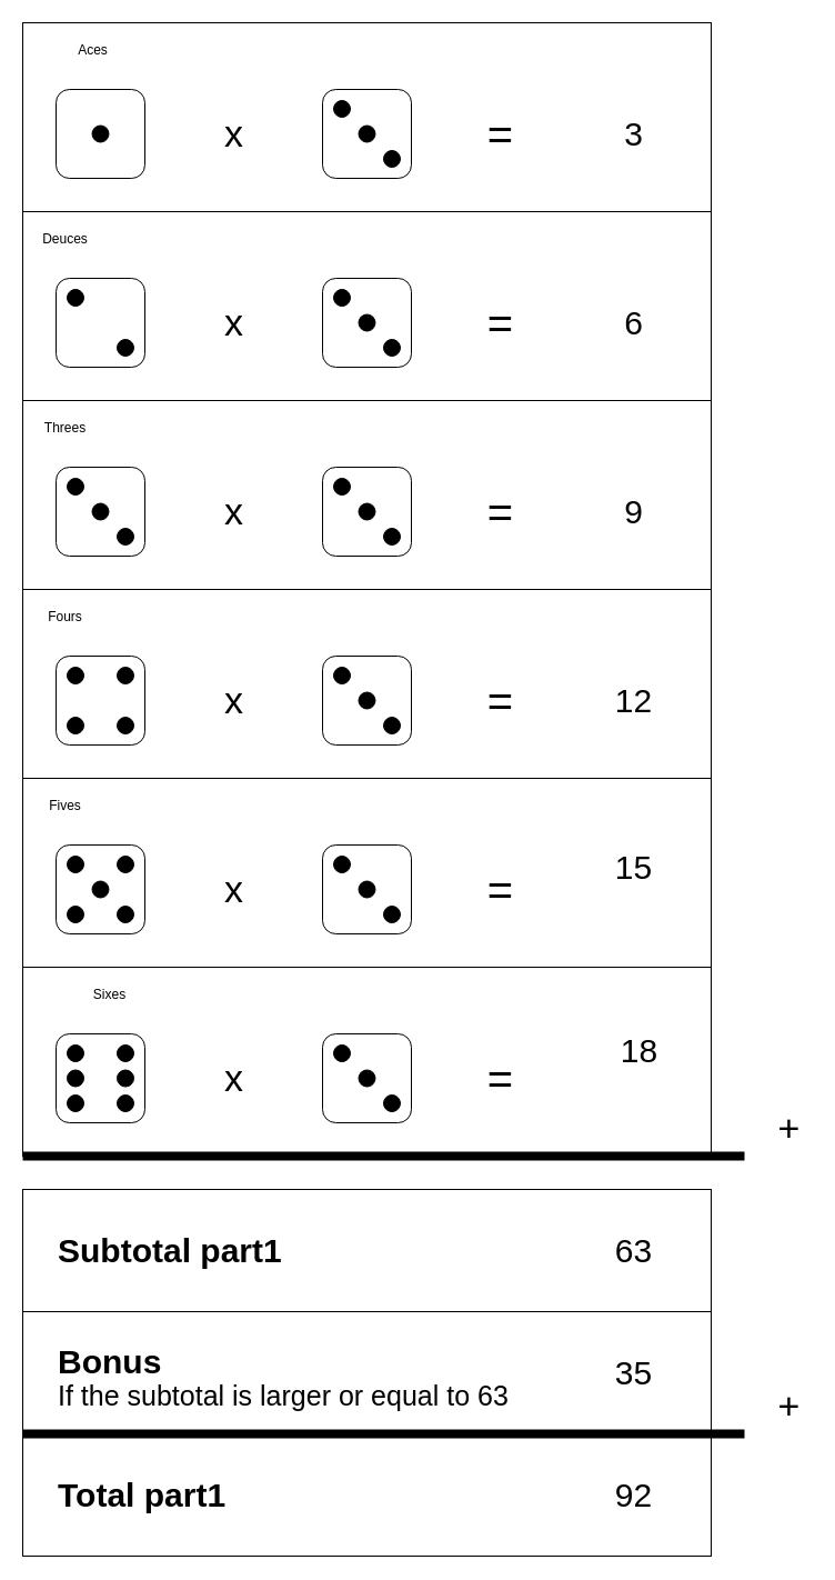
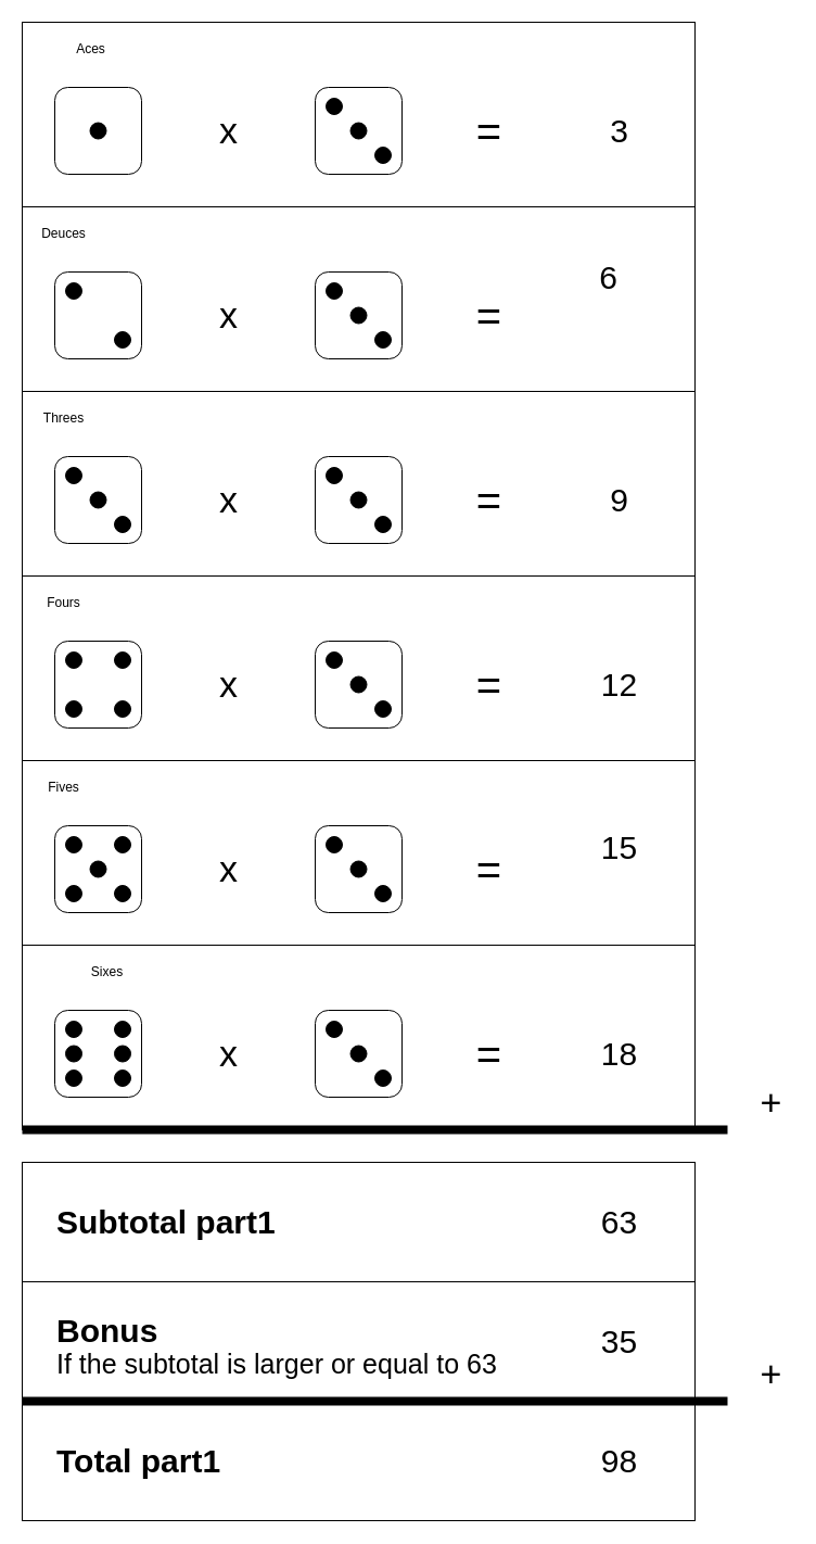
  <mxCell id="0" />
  <mxCell id="1" parent="0" />
  <mxCell id="2" value="" style="group" vertex="1" connectable="0" parent="1"><mxGeometry x="20" y="20" width="620" height="170" as="geometry" /></mxCell>
  <mxCell id="3" value="" style="rounded=0;whiteSpace=wrap;html=1;fillColor=none;" vertex="1" parent="2"><mxGeometry width="620" height="170" as="geometry" /></mxCell>
  <mxCell id="4" value="" style="rounded=1;whiteSpace=wrap;html=1;" vertex="1" parent="2"><mxGeometry x="30" y="60" width="80" height="80" as="geometry" /></mxCell>
  <mxCell id="5" value="" style="ellipse;whiteSpace=wrap;html=1;fillColor=#000000;" vertex="1" parent="2"><mxGeometry x="62.5" y="92.5" width="15" height="15" as="geometry" /></mxCell>
  <mxCell id="6" value="Aces" style="text;html=1;align=center;verticalAlign=middle;resizable=0;points=[];autosize=1;strokeColor=none;fillColor=none;" vertex="1" parent="2"><mxGeometry x="37.5" y="10" width="50" height="30" as="geometry" /></mxCell>
  <mxCell id="7" value="" style="rounded=1;whiteSpace=wrap;html=1;" vertex="1" parent="2"><mxGeometry x="270" y="60" width="80" height="80" as="geometry" /></mxCell>
  <mxCell id="8" value="" style="ellipse;whiteSpace=wrap;html=1;fillColor=#000000;" vertex="1" parent="2"><mxGeometry x="302.5" y="92.5" width="15" height="15" as="geometry" /></mxCell>
  <mxCell id="9" value="" style="ellipse;whiteSpace=wrap;html=1;fillColor=#000000;" vertex="1" parent="2"><mxGeometry x="280" y="70" width="15" height="15" as="geometry" /></mxCell>
  <mxCell id="10" value="" style="ellipse;whiteSpace=wrap;html=1;fillColor=#000000;" vertex="1" parent="2"><mxGeometry x="325" y="115" width="15" height="15" as="geometry" /></mxCell>
  <mxCell id="11" value="&lt;font style=&quot;font-size: 30px;&quot;&gt;3&lt;/font&gt;" style="text;html=1;align=center;verticalAlign=middle;resizable=0;points=[];autosize=1;strokeColor=none;fillColor=none;strokeWidth=5;" vertex="1" parent="2"><mxGeometry x="530" y="75" width="40" height="50" as="geometry" /></mxCell>
  <mxCell id="12" value="&lt;font style=&quot;font-size: 40px;&quot;&gt;=&lt;/font&gt;" style="text;html=1;align=center;verticalAlign=middle;resizable=0;points=[];autosize=1;strokeColor=none;fillColor=none;strokeWidth=5;" vertex="1" parent="2"><mxGeometry x="405" y="70" width="50" height="60" as="geometry" /></mxCell>
  <mxCell id="13" value="&lt;font style=&quot;font-size: 34px;&quot;&gt;x&lt;/font&gt;" style="text;html=1;align=center;verticalAlign=middle;resizable=0;points=[];autosize=1;strokeColor=none;fillColor=none;strokeWidth=5;" vertex="1" parent="2"><mxGeometry x="170" y="75" width="40" height="50" as="geometry" /></mxCell>
  <mxCell id="14" value="" style="group" vertex="1" connectable="0" parent="1"><mxGeometry x="20" y="190" width="620" height="170" as="geometry" /></mxCell>
  <mxCell id="15" value="" style="rounded=0;whiteSpace=wrap;html=1;fillColor=none;" vertex="1" parent="14"><mxGeometry width="620" height="170" as="geometry" /></mxCell>
  <mxCell id="16" value="" style="rounded=1;whiteSpace=wrap;html=1;" vertex="1" parent="14"><mxGeometry x="30" y="60" width="80" height="80" as="geometry" /></mxCell>
  <mxCell id="17" value="Deuces" style="text;html=1;align=center;verticalAlign=middle;resizable=0;points=[];autosize=1;strokeColor=none;fillColor=none;" vertex="1" parent="14"><mxGeometry x="7.5" y="10" width="60" height="30" as="geometry" /></mxCell>
  <mxCell id="18" value="" style="rounded=1;whiteSpace=wrap;html=1;" vertex="1" parent="14"><mxGeometry x="270" y="60" width="80" height="80" as="geometry" /></mxCell>
  <mxCell id="19" value="" style="ellipse;whiteSpace=wrap;html=1;fillColor=#000000;" vertex="1" parent="14"><mxGeometry x="302.5" y="92.5" width="15" height="15" as="geometry" /></mxCell>
  <mxCell id="20" value="" style="ellipse;whiteSpace=wrap;html=1;fillColor=#000000;" vertex="1" parent="14"><mxGeometry x="280" y="70" width="15" height="15" as="geometry" /></mxCell>
  <mxCell id="21" value="" style="ellipse;whiteSpace=wrap;html=1;fillColor=#000000;" vertex="1" parent="14"><mxGeometry x="325" y="115" width="15" height="15" as="geometry" /></mxCell>
- <mxCell id="22" value="&lt;font style=&quot;font-size: 30px;&quot;&gt;6&lt;/font&gt;" style="text;html=1;align=center;verticalAlign=middle;resizable=0;points=[];autosize=1;strokeColor=none;fillColor=none;strokeWidth=5;" vertex="1" parent="14"><mxGeometry x="530" y="75" width="40" height="50" as="geometry" /></mxCell>
+ <mxCell id="22" value="&lt;font style=&quot;font-size: 30px;&quot;&gt;6&lt;/font&gt;" style="text;html=1;align=center;verticalAlign=middle;resizable=0;points=[];autosize=1;strokeColor=none;fillColor=none;strokeWidth=5;" vertex="1" parent="14"><mxGeometry x="520" y="40" width="40" height="50" as="geometry" /></mxCell>
  <mxCell id="23" value="&lt;font style=&quot;font-size: 40px;&quot;&gt;=&lt;/font&gt;" style="text;html=1;align=center;verticalAlign=middle;resizable=0;points=[];autosize=1;strokeColor=none;fillColor=none;strokeWidth=5;" vertex="1" parent="14"><mxGeometry x="405" y="70" width="50" height="60" as="geometry" /></mxCell>
  <mxCell id="24" value="&lt;font style=&quot;font-size: 34px;&quot;&gt;x&lt;/font&gt;" style="text;html=1;align=center;verticalAlign=middle;resizable=0;points=[];autosize=1;strokeColor=none;fillColor=none;strokeWidth=5;" vertex="1" parent="14"><mxGeometry x="170" y="75" width="40" height="50" as="geometry" /></mxCell>
  <mxCell id="25" value="" style="ellipse;whiteSpace=wrap;html=1;fillColor=#000000;" vertex="1" parent="14"><mxGeometry x="40" y="70" width="15" height="15" as="geometry" /></mxCell>
  <mxCell id="26" value="" style="ellipse;whiteSpace=wrap;html=1;fillColor=#000000;" vertex="1" parent="14"><mxGeometry x="85" y="115" width="15" height="15" as="geometry" /></mxCell>
  <mxCell id="27" value="" style="group" vertex="1" connectable="0" parent="1"><mxGeometry x="20" y="360" width="620" height="170" as="geometry" /></mxCell>
  <mxCell id="28" value="" style="rounded=0;whiteSpace=wrap;html=1;fillColor=none;" vertex="1" parent="27"><mxGeometry width="620" height="170" as="geometry" /></mxCell>
  <mxCell id="29" value="" style="rounded=1;whiteSpace=wrap;html=1;" vertex="1" parent="27"><mxGeometry x="30" y="60" width="80" height="80" as="geometry" /></mxCell>
  <mxCell id="30" value="Threes" style="text;html=1;align=center;verticalAlign=middle;resizable=0;points=[];autosize=1;strokeColor=none;fillColor=none;" vertex="1" parent="27"><mxGeometry x="7.5" y="10" width="60" height="30" as="geometry" /></mxCell>
  <mxCell id="31" value="" style="rounded=1;whiteSpace=wrap;html=1;" vertex="1" parent="27"><mxGeometry x="270" y="60" width="80" height="80" as="geometry" /></mxCell>
  <mxCell id="32" value="" style="ellipse;whiteSpace=wrap;html=1;fillColor=#000000;" vertex="1" parent="27"><mxGeometry x="302.5" y="92.5" width="15" height="15" as="geometry" /></mxCell>
  <mxCell id="33" value="" style="ellipse;whiteSpace=wrap;html=1;fillColor=#000000;" vertex="1" parent="27"><mxGeometry x="280" y="70" width="15" height="15" as="geometry" /></mxCell>
  <mxCell id="34" value="" style="ellipse;whiteSpace=wrap;html=1;fillColor=#000000;" vertex="1" parent="27"><mxGeometry x="325" y="115" width="15" height="15" as="geometry" /></mxCell>
  <mxCell id="35" value="&lt;font style=&quot;font-size: 30px;&quot;&gt;9&lt;/font&gt;" style="text;html=1;align=center;verticalAlign=middle;resizable=0;points=[];autosize=1;strokeColor=none;fillColor=none;strokeWidth=5;" vertex="1" parent="27"><mxGeometry x="530" y="75" width="40" height="50" as="geometry" /></mxCell>
  <mxCell id="36" value="&lt;font style=&quot;font-size: 40px;&quot;&gt;=&lt;/font&gt;" style="text;html=1;align=center;verticalAlign=middle;resizable=0;points=[];autosize=1;strokeColor=none;fillColor=none;strokeWidth=5;" vertex="1" parent="27"><mxGeometry x="405" y="70" width="50" height="60" as="geometry" /></mxCell>
  <mxCell id="37" value="&lt;font style=&quot;font-size: 34px;&quot;&gt;x&lt;/font&gt;" style="text;html=1;align=center;verticalAlign=middle;resizable=0;points=[];autosize=1;strokeColor=none;fillColor=none;strokeWidth=5;" vertex="1" parent="27"><mxGeometry x="170" y="75" width="40" height="50" as="geometry" /></mxCell>
  <mxCell id="38" value="" style="ellipse;whiteSpace=wrap;html=1;fillColor=#000000;" vertex="1" parent="27"><mxGeometry x="62.5" y="92.5" width="15" height="15" as="geometry" /></mxCell>
  <mxCell id="39" value="" style="ellipse;whiteSpace=wrap;html=1;fillColor=#000000;" vertex="1" parent="27"><mxGeometry x="40" y="70" width="15" height="15" as="geometry" /></mxCell>
  <mxCell id="40" value="" style="ellipse;whiteSpace=wrap;html=1;fillColor=#000000;" vertex="1" parent="27"><mxGeometry x="85" y="115" width="15" height="15" as="geometry" /></mxCell>
  <mxCell id="41" value="" style="group" vertex="1" connectable="0" parent="1"><mxGeometry x="20" y="530" width="620" height="170" as="geometry" /></mxCell>
  <mxCell id="42" value="" style="rounded=0;whiteSpace=wrap;html=1;fillColor=none;" vertex="1" parent="41"><mxGeometry width="620" height="170" as="geometry" /></mxCell>
  <mxCell id="43" value="" style="rounded=1;whiteSpace=wrap;html=1;" vertex="1" parent="41"><mxGeometry x="30" y="60" width="80" height="80" as="geometry" /></mxCell>
  <mxCell id="44" value="Fours" style="text;html=1;align=center;verticalAlign=middle;resizable=0;points=[];autosize=1;strokeColor=none;fillColor=none;" vertex="1" parent="41"><mxGeometry x="12.5" y="10" width="50" height="30" as="geometry" /></mxCell>
  <mxCell id="45" value="" style="rounded=1;whiteSpace=wrap;html=1;" vertex="1" parent="41"><mxGeometry x="270" y="60" width="80" height="80" as="geometry" /></mxCell>
  <mxCell id="46" value="" style="ellipse;whiteSpace=wrap;html=1;fillColor=#000000;" vertex="1" parent="41"><mxGeometry x="302.5" y="92.5" width="15" height="15" as="geometry" /></mxCell>
  <mxCell id="47" value="" style="ellipse;whiteSpace=wrap;html=1;fillColor=#000000;" vertex="1" parent="41"><mxGeometry x="280" y="70" width="15" height="15" as="geometry" /></mxCell>
  <mxCell id="48" value="" style="ellipse;whiteSpace=wrap;html=1;fillColor=#000000;" vertex="1" parent="41"><mxGeometry x="325" y="115" width="15" height="15" as="geometry" /></mxCell>
  <mxCell id="49" value="&lt;font style=&quot;font-size: 30px;&quot;&gt;12&lt;/font&gt;" style="text;html=1;align=center;verticalAlign=middle;resizable=0;points=[];autosize=1;strokeColor=none;fillColor=none;strokeWidth=5;" vertex="1" parent="41"><mxGeometry x="520" y="75" width="60" height="50" as="geometry" /></mxCell>
  <mxCell id="50" value="&lt;font style=&quot;font-size: 40px;&quot;&gt;=&lt;/font&gt;" style="text;html=1;align=center;verticalAlign=middle;resizable=0;points=[];autosize=1;strokeColor=none;fillColor=none;strokeWidth=5;" vertex="1" parent="41"><mxGeometry x="405" y="70" width="50" height="60" as="geometry" /></mxCell>
  <mxCell id="51" value="&lt;font style=&quot;font-size: 34px;&quot;&gt;x&lt;/font&gt;" style="text;html=1;align=center;verticalAlign=middle;resizable=0;points=[];autosize=1;strokeColor=none;fillColor=none;strokeWidth=5;" vertex="1" parent="41"><mxGeometry x="170" y="75" width="40" height="50" as="geometry" /></mxCell>
  <mxCell id="52" value="" style="ellipse;whiteSpace=wrap;html=1;fillColor=#000000;" vertex="1" parent="41"><mxGeometry x="40" y="70" width="15" height="15" as="geometry" /></mxCell>
  <mxCell id="53" value="" style="ellipse;whiteSpace=wrap;html=1;fillColor=#000000;" vertex="1" parent="41"><mxGeometry x="85" y="115" width="15" height="15" as="geometry" /></mxCell>
  <mxCell id="54" value="" style="group;rotation=90;" vertex="1" connectable="0" parent="41"><mxGeometry x="40" y="70" width="60" height="60" as="geometry" /></mxCell>
  <mxCell id="55" value="" style="ellipse;whiteSpace=wrap;html=1;fillColor=#000000;rotation=90;" vertex="1" parent="54"><mxGeometry x="45" width="15" height="15" as="geometry" /></mxCell>
  <mxCell id="56" value="" style="ellipse;whiteSpace=wrap;html=1;fillColor=#000000;rotation=90;" vertex="1" parent="54"><mxGeometry y="45" width="15" height="15" as="geometry" /></mxCell>
  <mxCell id="57" value="" style="group" vertex="1" connectable="0" parent="1"><mxGeometry x="20" y="700" width="620" height="170" as="geometry" /></mxCell>
  <mxCell id="58" value="" style="rounded=0;whiteSpace=wrap;html=1;fillColor=none;" vertex="1" parent="57"><mxGeometry width="620" height="170" as="geometry" /></mxCell>
  <mxCell id="59" value="" style="rounded=1;whiteSpace=wrap;html=1;" vertex="1" parent="57"><mxGeometry x="30" y="60" width="80" height="80" as="geometry" /></mxCell>
  <mxCell id="60" value="Fives" style="text;html=1;align=center;verticalAlign=middle;resizable=0;points=[];autosize=1;strokeColor=none;fillColor=none;" vertex="1" parent="57"><mxGeometry x="12.5" y="10" width="50" height="30" as="geometry" /></mxCell>
  <mxCell id="61" value="" style="rounded=1;whiteSpace=wrap;html=1;" vertex="1" parent="57"><mxGeometry x="270" y="60" width="80" height="80" as="geometry" /></mxCell>
  <mxCell id="62" value="" style="ellipse;whiteSpace=wrap;html=1;fillColor=#000000;" vertex="1" parent="57"><mxGeometry x="302.5" y="92.5" width="15" height="15" as="geometry" /></mxCell>
  <mxCell id="63" value="" style="ellipse;whiteSpace=wrap;html=1;fillColor=#000000;" vertex="1" parent="57"><mxGeometry x="280" y="70" width="15" height="15" as="geometry" /></mxCell>
  <mxCell id="64" value="" style="ellipse;whiteSpace=wrap;html=1;fillColor=#000000;" vertex="1" parent="57"><mxGeometry x="325" y="115" width="15" height="15" as="geometry" /></mxCell>
  <mxCell id="65" value="&lt;font style=&quot;font-size: 30px;&quot;&gt;15&lt;/font&gt;" style="text;html=1;align=center;verticalAlign=middle;resizable=0;points=[];autosize=1;strokeColor=none;fillColor=none;strokeWidth=5;" vertex="1" parent="57"><mxGeometry x="520" y="55" width="60" height="50" as="geometry" /></mxCell>
  <mxCell id="66" value="&lt;font style=&quot;font-size: 40px;&quot;&gt;=&lt;/font&gt;" style="text;html=1;align=center;verticalAlign=middle;resizable=0;points=[];autosize=1;strokeColor=none;fillColor=none;strokeWidth=5;" vertex="1" parent="57"><mxGeometry x="405" y="70" width="50" height="60" as="geometry" /></mxCell>
  <mxCell id="67" value="&lt;font style=&quot;font-size: 34px;&quot;&gt;x&lt;/font&gt;" style="text;html=1;align=center;verticalAlign=middle;resizable=0;points=[];autosize=1;strokeColor=none;fillColor=none;strokeWidth=5;" vertex="1" parent="57"><mxGeometry x="170" y="75" width="40" height="50" as="geometry" /></mxCell>
  <mxCell id="68" value="" style="ellipse;whiteSpace=wrap;html=1;fillColor=#000000;" vertex="1" parent="57"><mxGeometry x="62.5" y="92.5" width="15" height="15" as="geometry" /></mxCell>
  <mxCell id="69" value="" style="ellipse;whiteSpace=wrap;html=1;fillColor=#000000;" vertex="1" parent="57"><mxGeometry x="40" y="70" width="15" height="15" as="geometry" /></mxCell>
  <mxCell id="70" value="" style="ellipse;whiteSpace=wrap;html=1;fillColor=#000000;" vertex="1" parent="57"><mxGeometry x="85" y="115" width="15" height="15" as="geometry" /></mxCell>
  <mxCell id="71" value="" style="group;rotation=90;" vertex="1" connectable="0" parent="57"><mxGeometry x="40" y="70" width="60" height="60" as="geometry" /></mxCell>
  <mxCell id="72" value="" style="ellipse;whiteSpace=wrap;html=1;fillColor=#000000;rotation=90;" vertex="1" parent="71"><mxGeometry x="45" width="15" height="15" as="geometry" /></mxCell>
  <mxCell id="73" value="" style="ellipse;whiteSpace=wrap;html=1;fillColor=#000000;rotation=90;" vertex="1" parent="71"><mxGeometry y="45" width="15" height="15" as="geometry" /></mxCell>
  <mxCell id="74" value="" style="group" vertex="1" connectable="0" parent="1"><mxGeometry x="20" y="870" width="620" height="170" as="geometry" /></mxCell>
  <mxCell id="75" value="" style="rounded=0;whiteSpace=wrap;html=1;fillColor=none;" vertex="1" parent="74"><mxGeometry width="620" height="170" as="geometry" /></mxCell>
  <mxCell id="76" value="" style="rounded=1;whiteSpace=wrap;html=1;" vertex="1" parent="74"><mxGeometry x="30" y="60" width="80" height="80" as="geometry" /></mxCell>
  <mxCell id="77" value="Sixes" style="text;html=1;align=center;verticalAlign=middle;resizable=0;points=[];autosize=1;strokeColor=none;fillColor=none;" vertex="1" parent="74"><mxGeometry x="52.5" y="10" width="50" height="30" as="geometry" /></mxCell>
  <mxCell id="78" value="" style="rounded=1;whiteSpace=wrap;html=1;" vertex="1" parent="74"><mxGeometry x="270" y="60" width="80" height="80" as="geometry" /></mxCell>
  <mxCell id="79" value="" style="ellipse;whiteSpace=wrap;html=1;fillColor=#000000;" vertex="1" parent="74"><mxGeometry x="302.5" y="92.5" width="15" height="15" as="geometry" /></mxCell>
  <mxCell id="80" value="" style="ellipse;whiteSpace=wrap;html=1;fillColor=#000000;" vertex="1" parent="74"><mxGeometry x="280" y="70" width="15" height="15" as="geometry" /></mxCell>
  <mxCell id="81" value="" style="ellipse;whiteSpace=wrap;html=1;fillColor=#000000;" vertex="1" parent="74"><mxGeometry x="325" y="115" width="15" height="15" as="geometry" /></mxCell>
- <mxCell id="82" value="&lt;font style=&quot;font-size: 30px;&quot;&gt;18&lt;/font&gt;" style="text;html=1;align=center;verticalAlign=middle;resizable=0;points=[];autosize=1;strokeColor=none;fillColor=none;strokeWidth=5;" vertex="1" parent="74"><mxGeometry x="525" y="50" width="60" height="50" as="geometry" /></mxCell>
+ <mxCell id="82" value="&lt;font style=&quot;font-size: 30px;&quot;&gt;18&lt;/font&gt;" style="text;html=1;align=center;verticalAlign=middle;resizable=0;points=[];autosize=1;strokeColor=none;fillColor=none;strokeWidth=5;" vertex="1" parent="74"><mxGeometry x="520" y="75" width="60" height="50" as="geometry" /></mxCell>
  <mxCell id="83" value="&lt;font style=&quot;font-size: 40px;&quot;&gt;=&lt;/font&gt;" style="text;html=1;align=center;verticalAlign=middle;resizable=0;points=[];autosize=1;strokeColor=none;fillColor=none;strokeWidth=5;" vertex="1" parent="74"><mxGeometry x="405" y="70" width="50" height="60" as="geometry" /></mxCell>
  <mxCell id="84" value="&lt;font style=&quot;font-size: 34px;&quot;&gt;x&lt;/font&gt;" style="text;html=1;align=center;verticalAlign=middle;resizable=0;points=[];autosize=1;strokeColor=none;fillColor=none;strokeWidth=5;" vertex="1" parent="74"><mxGeometry x="170" y="75" width="40" height="50" as="geometry" /></mxCell>
  <mxCell id="85" value="" style="ellipse;whiteSpace=wrap;html=1;fillColor=#000000;" vertex="1" parent="74"><mxGeometry x="40" y="70" width="15" height="15" as="geometry" /></mxCell>
  <mxCell id="86" value="" style="ellipse;whiteSpace=wrap;html=1;fillColor=#000000;" vertex="1" parent="74"><mxGeometry x="85" y="115" width="15" height="15" as="geometry" /></mxCell>
  <mxCell id="87" value="" style="group;rotation=90;" vertex="1" connectable="0" parent="74"><mxGeometry x="40" y="70" width="60" height="60" as="geometry" /></mxCell>
  <mxCell id="88" value="" style="ellipse;whiteSpace=wrap;html=1;fillColor=#000000;rotation=90;" vertex="1" parent="87"><mxGeometry x="45" width="15" height="15" as="geometry" /></mxCell>
  <mxCell id="89" value="" style="ellipse;whiteSpace=wrap;html=1;fillColor=#000000;rotation=90;" vertex="1" parent="87"><mxGeometry y="45" width="15" height="15" as="geometry" /></mxCell>
  <mxCell id="90" value="" style="ellipse;whiteSpace=wrap;html=1;fillColor=#000000;" vertex="1" parent="87"><mxGeometry x="45" y="22.5" width="15" height="15" as="geometry" /></mxCell>
  <mxCell id="91" value="" style="ellipse;whiteSpace=wrap;html=1;fillColor=#000000;" vertex="1" parent="87"><mxGeometry y="22.5" width="15" height="15" as="geometry" /></mxCell>
  <mxCell id="92" value="" style="rounded=0;whiteSpace=wrap;html=1;fillColor=none;" vertex="1" parent="1"><mxGeometry x="20" y="1070" width="620" height="110" as="geometry" /></mxCell>
  <mxCell id="93" value="" style="endArrow=none;html=1;rounded=0;fontSize=34;exitX=0;exitY=1;exitDx=0;exitDy=0;strokeWidth=8;" edge="1" parent="1" source="75"><mxGeometry width="50" height="50" relative="1" as="geometry"><mxPoint x="610" y="670" as="sourcePoint" /><mxPoint x="670" y="1040" as="targetPoint" /></mxGeometry></mxCell>
  <mxCell id="94" value="&lt;font style=&quot;font-size: 34px;&quot;&gt;+&lt;/font&gt;" style="text;html=1;align=center;verticalAlign=middle;resizable=0;points=[];autosize=1;strokeColor=none;fillColor=none;strokeWidth=5;" vertex="1" parent="1"><mxGeometry x="690" y="990" width="40" height="50" as="geometry" /></mxCell>
  <mxCell id="95" value="&lt;font style=&quot;font-size: 30px;&quot;&gt;63&lt;/font&gt;" style="text;html=1;align=center;verticalAlign=middle;resizable=0;points=[];autosize=1;strokeColor=none;fillColor=none;strokeWidth=5;" vertex="1" parent="1"><mxGeometry x="540" y="1100" width="60" height="50" as="geometry" /></mxCell>
  <mxCell id="96" value="" style="rounded=0;whiteSpace=wrap;html=1;fillColor=none;" vertex="1" parent="1"><mxGeometry x="20" y="1180" width="620" height="110" as="geometry" /></mxCell>
  <mxCell id="97" value="&lt;font style=&quot;font-size: 30px;&quot;&gt;35&lt;/font&gt;" style="text;html=1;align=center;verticalAlign=middle;resizable=0;points=[];autosize=1;strokeColor=none;fillColor=none;strokeWidth=5;" vertex="1" parent="1"><mxGeometry x="540" y="1210" width="60" height="50" as="geometry" /></mxCell>
  <mxCell id="98" value="" style="rounded=0;whiteSpace=wrap;html=1;fillColor=none;" vertex="1" parent="1"><mxGeometry x="20" y="1290" width="620" height="110" as="geometry" /></mxCell>
- <mxCell id="99" value="&lt;font style=&quot;font-size: 30px;&quot;&gt;92&lt;/font&gt;" style="text;html=1;align=center;verticalAlign=middle;resizable=0;points=[];autosize=1;strokeColor=none;fillColor=none;strokeWidth=5;" vertex="1" parent="1"><mxGeometry x="540" y="1320" width="60" height="50" as="geometry" /></mxCell>
+ <mxCell id="99" value="&lt;font style=&quot;font-size: 30px;&quot;&gt;98&lt;/font&gt;" style="text;html=1;align=center;verticalAlign=middle;resizable=0;points=[];autosize=1;strokeColor=none;fillColor=none;strokeWidth=5;" vertex="1" parent="1"><mxGeometry x="540" y="1320" width="60" height="50" as="geometry" /></mxCell>
  <mxCell id="100" value="" style="endArrow=none;html=1;rounded=0;fontSize=34;exitX=0;exitY=1;exitDx=0;exitDy=0;strokeWidth=8;" edge="1" parent="1"><mxGeometry width="50" height="50" relative="1" as="geometry"><mxPoint x="20" y="1290" as="sourcePoint" /><mxPoint x="670" y="1290" as="targetPoint" /></mxGeometry></mxCell>
  <mxCell id="101" value="&lt;font style=&quot;font-size: 34px;&quot;&gt;+&lt;/font&gt;" style="text;html=1;align=center;verticalAlign=middle;resizable=0;points=[];autosize=1;strokeColor=none;fillColor=none;strokeWidth=5;" vertex="1" parent="1"><mxGeometry x="690" y="1240" width="40" height="50" as="geometry" /></mxCell>
  <mxCell id="102" value="&lt;font style=&quot;font-size: 30px;&quot;&gt;&lt;b&gt;Subtotal part1&lt;/b&gt;&lt;/font&gt;" style="text;html=1;align=left;verticalAlign=middle;resizable=0;points=[];autosize=1;strokeColor=none;fillColor=none;strokeWidth=5;" vertex="1" parent="1"><mxGeometry x="50" y="1100" width="230" height="50" as="geometry" /></mxCell>
  <mxCell id="103" value="&lt;font style=&quot;font-size: 30px;&quot;&gt;&lt;b&gt;Total part1&lt;/b&gt;&lt;/font&gt;" style="text;html=1;align=left;verticalAlign=middle;resizable=0;points=[];autosize=1;strokeColor=none;fillColor=none;strokeWidth=5;" vertex="1" parent="1"><mxGeometry x="50" y="1320" width="170" height="50" as="geometry" /></mxCell>
  <mxCell id="104" value="&lt;font style=&quot;font-size: 30px;&quot;&gt;&lt;b&gt;Bonus&lt;/b&gt;&lt;/font&gt;" style="text;html=1;align=left;verticalAlign=middle;resizable=0;points=[];autosize=1;strokeColor=none;fillColor=none;strokeWidth=5;" vertex="1" parent="1"><mxGeometry x="50" y="1200" width="120" height="50" as="geometry" /></mxCell>
  <mxCell id="105" value="&lt;font style=&quot;font-size: 25px;&quot;&gt;If the subtotal is larger or equal to 63&lt;/font&gt;" style="text;html=1;align=left;verticalAlign=middle;resizable=0;points=[];autosize=1;strokeColor=none;fillColor=none;strokeWidth=5;" vertex="1" parent="1"><mxGeometry x="50" y="1235" width="430" height="40" as="geometry" /></mxCell>
